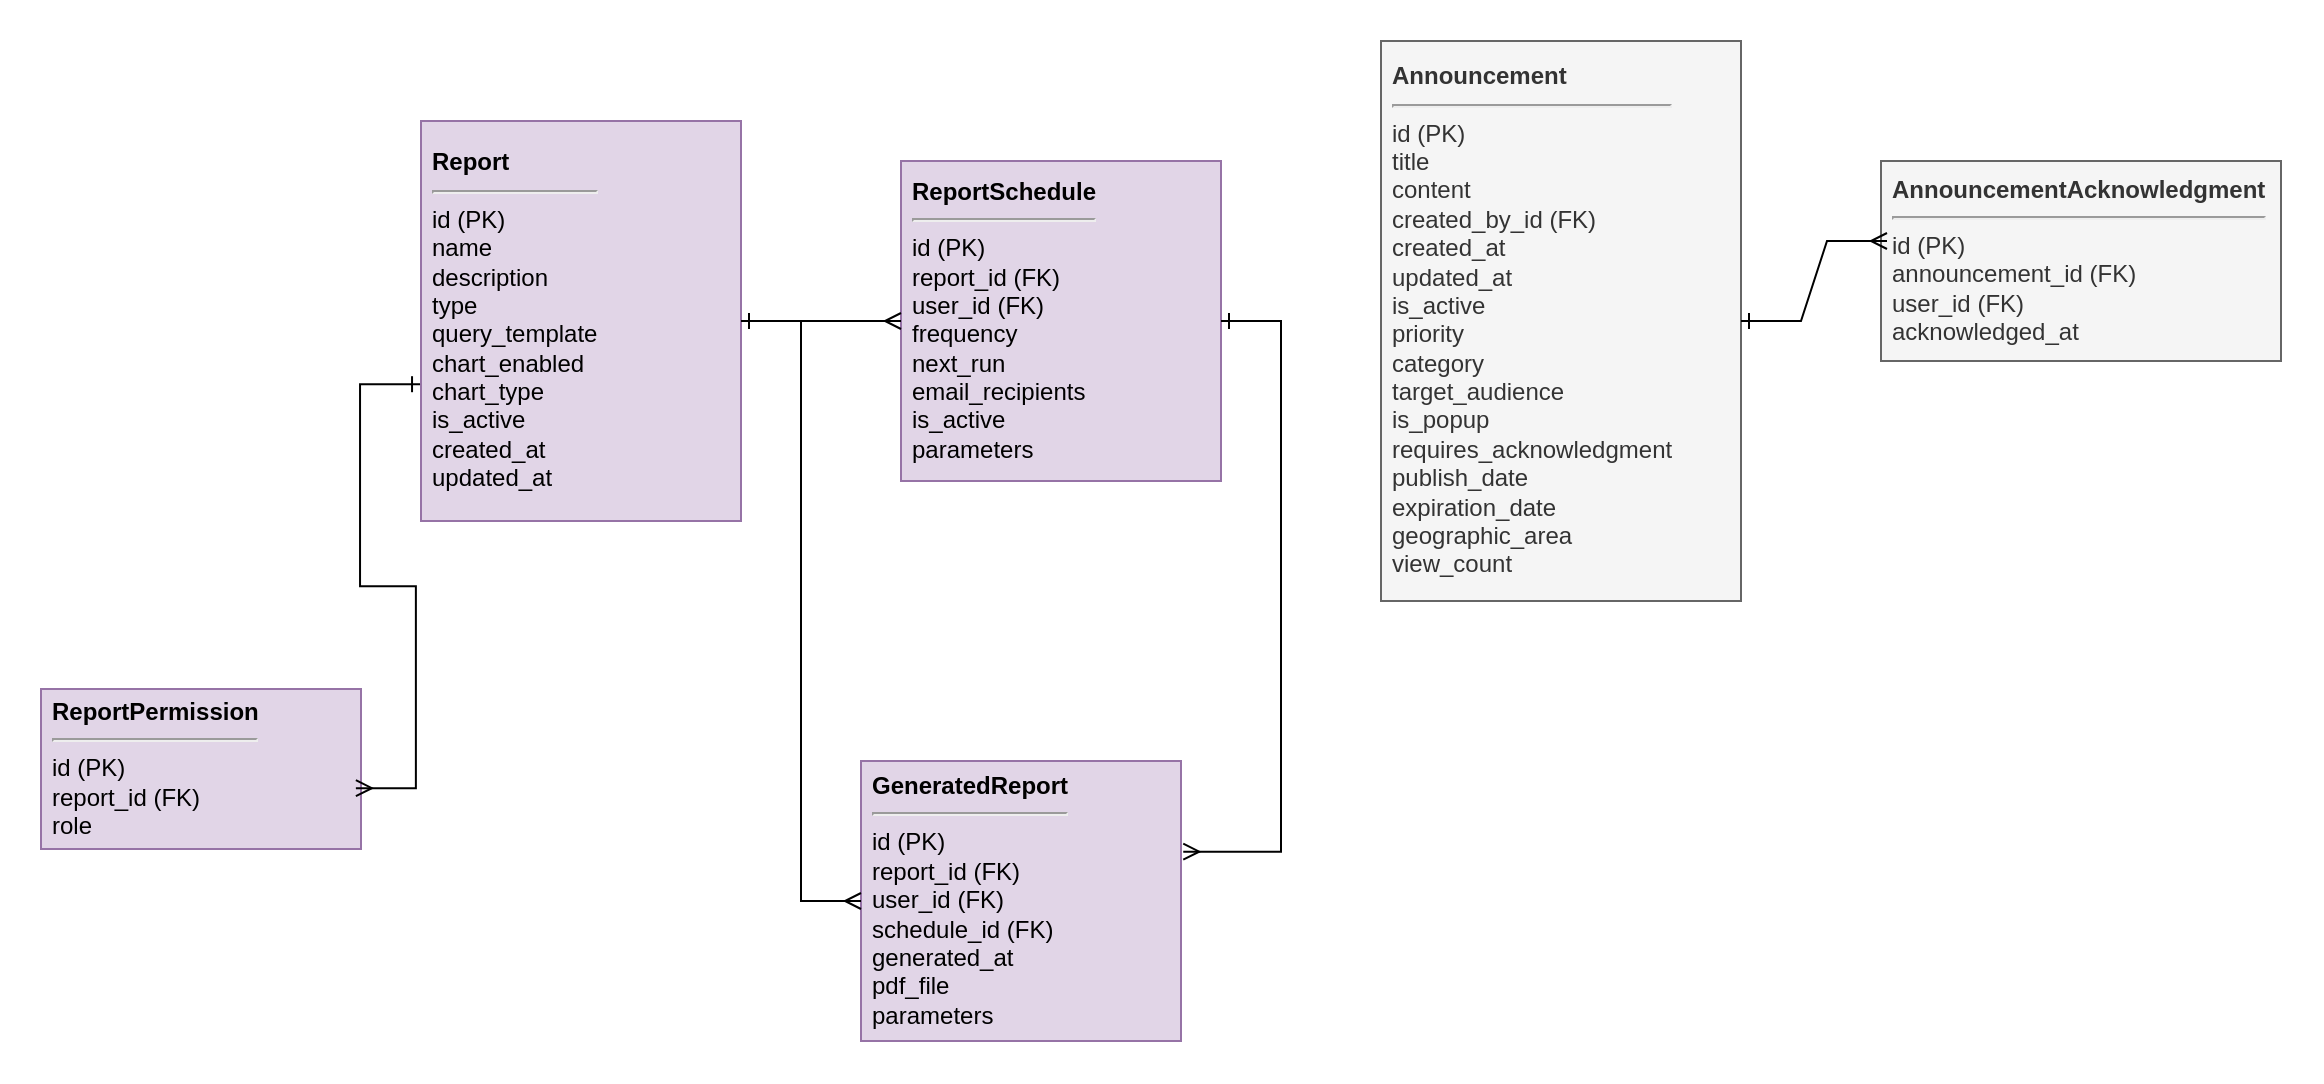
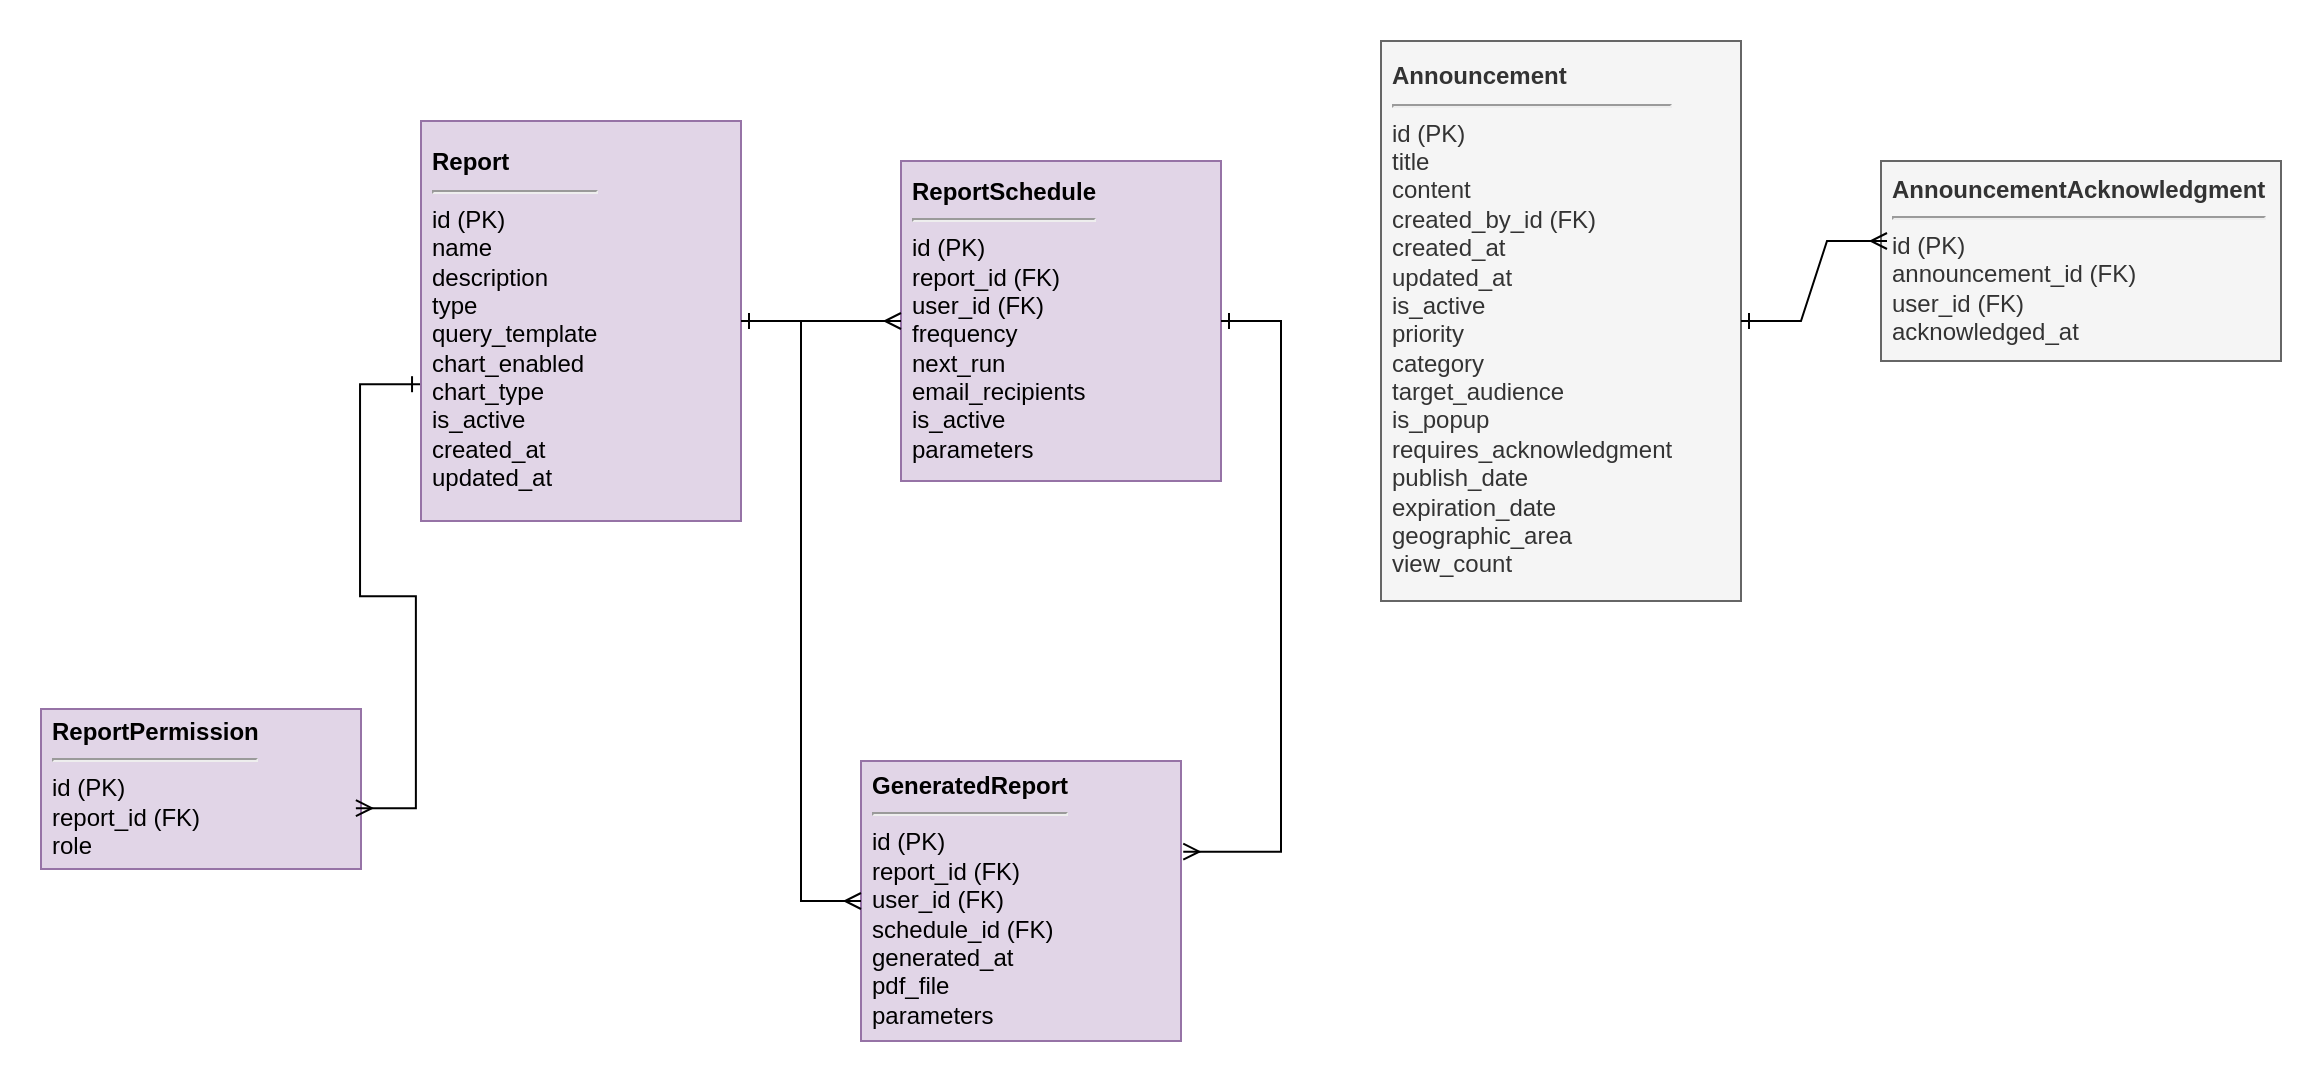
  <mxCell id="0" />
  <mxCell id="1" parent="0" />
  <mxCell id="2" value="&lt;b&gt;Report&lt;/b&gt;&lt;br&gt;&lt;hr&gt;id (PK)&lt;br&gt;name&lt;br&gt;description&lt;br&gt;type&lt;br&gt;query_template&lt;br&gt;chart_enabled&lt;br&gt;chart_type&lt;br&gt;is_active&lt;br&gt;created_at&lt;br&gt;updated_at" style="rounded=0;whiteSpace=wrap;html=1;fillColor=#e1d5e7;strokeColor=#9673a6;align=left;spacingLeft=4;spacingRight=4;" parent="1" vertex="1"><mxGeometry x="210" y="60" width="160" height="200" as="geometry" /></mxCell>
- <mxCell id="3" value="&lt;b&gt;ReportPermission&lt;/b&gt;&lt;br&gt;&lt;hr&gt;id (PK)&lt;br&gt;report_id (FK)&lt;br&gt;role" style="rounded=0;whiteSpace=wrap;html=1;fillColor=#e1d5e7;strokeColor=#9673a6;align=left;spacingLeft=4;spacingRight=4;" parent="1" vertex="1"><mxGeometry x="20" y="344" width="160" height="80" as="geometry" /></mxCell>
+ <mxCell id="3" value="&lt;b&gt;ReportPermission&lt;/b&gt;&lt;br&gt;&lt;hr&gt;id (PK)&lt;br&gt;report_id (FK)&lt;br&gt;role" style="rounded=0;whiteSpace=wrap;html=1;fillColor=#e1d5e7;strokeColor=#9673a6;align=left;spacingLeft=4;spacingRight=4;" parent="1" vertex="1"><mxGeometry x="20" y="354" width="160" height="80" as="geometry" /></mxCell>
  <mxCell id="4" value="&lt;b&gt;ReportSchedule&lt;/b&gt;&lt;br&gt;&lt;hr&gt;id (PK)&lt;br&gt;report_id (FK)&lt;br&gt;user_id (FK)&lt;br&gt;frequency&lt;br&gt;next_run&lt;br&gt;email_recipients&lt;br&gt;is_active&lt;br&gt;parameters" style="rounded=0;whiteSpace=wrap;html=1;fillColor=#e1d5e7;strokeColor=#9673a6;align=left;spacingLeft=4;spacingRight=4;" parent="1" vertex="1"><mxGeometry x="450" y="80" width="160" height="160" as="geometry" /></mxCell>
  <mxCell id="5" value="&lt;b&gt;GeneratedReport&lt;/b&gt;&lt;br&gt;&lt;hr&gt;id (PK)&lt;br&gt;report_id (FK)&lt;br&gt;user_id (FK)&lt;br&gt;schedule_id (FK)&lt;br&gt;generated_at&lt;br&gt;pdf_file&lt;br&gt;parameters" style="rounded=0;whiteSpace=wrap;html=1;fillColor=#e1d5e7;strokeColor=#9673a6;align=left;spacingLeft=4;spacingRight=4;" parent="1" vertex="1"><mxGeometry x="430" y="380" width="160" height="140" as="geometry" /></mxCell>
  <mxCell id="6" value="&lt;b&gt;Announcement&lt;/b&gt;&lt;br&gt;&lt;hr&gt;id (PK)&lt;br&gt;title&lt;br&gt;content&lt;br&gt;created_by_id (FK)&lt;br&gt;created_at&lt;br&gt;updated_at&lt;br&gt;is_active&lt;br&gt;priority&lt;br&gt;category&lt;br&gt;target_audience&lt;br&gt;is_popup&lt;br&gt;requires_acknowledgment&lt;br&gt;publish_date&lt;br&gt;expiration_date&lt;br&gt;geographic_area&lt;br&gt;view_count" style="rounded=0;whiteSpace=wrap;html=1;fillColor=#f5f5f5;strokeColor=#666666;align=left;spacingLeft=4;spacingRight=4;fontColor=#333333;" parent="1" vertex="1"><mxGeometry x="690" y="20" width="180" height="280" as="geometry" /></mxCell>
  <mxCell id="7" value="&lt;b&gt;AnnouncementAcknowledgment&lt;/b&gt;&lt;br&gt;&lt;hr&gt;id (PK)&lt;br&gt;announcement_id (FK)&lt;br&gt;user_id (FK)&lt;br&gt;acknowledged_at" style="rounded=0;whiteSpace=wrap;html=1;fillColor=#f5f5f5;strokeColor=#666666;align=left;spacingLeft=4;spacingRight=4;fontColor=#333333;" parent="1" vertex="1"><mxGeometry x="940" y="80" width="200" height="100" as="geometry" /></mxCell>
  <mxCell id="8" value="" style="edgeStyle=entityRelationEdgeStyle;fontSize=12;html=1;endArrow=ERmany;startArrow=ERone;rounded=0;exitX=-0.003;exitY=0.658;exitDx=0;exitDy=0;entryX=0.984;entryY=0.62;entryDx=0;entryDy=0;startFill=0;exitPerimeter=0;entryPerimeter=0;" parent="1" source="2" target="3" edge="1"><mxGeometry width="100" height="100" relative="1" as="geometry"><mxPoint x="210" y="260" as="sourcePoint" /><mxPoint x="210" y="440" as="targetPoint" /></mxGeometry></mxCell>
  <mxCell id="9" value="" style="edgeStyle=entityRelationEdgeStyle;fontSize=12;html=1;endArrow=ERmany;startArrow=ERone;rounded=0;exitX=1;exitY=0.5;exitDx=0;exitDy=0;entryX=0;entryY=0.5;entryDx=0;entryDy=0;startFill=0;" parent="1" source="2" target="4" edge="1"><mxGeometry width="100" height="100" relative="1" as="geometry"><mxPoint x="380" y="240" as="sourcePoint" /><mxPoint x="480" y="140" as="targetPoint" /></mxGeometry></mxCell>
  <mxCell id="10" value="" style="edgeStyle=entityRelationEdgeStyle;fontSize=12;html=1;endArrow=ERmany;startArrow=ERone;rounded=0;exitX=1;exitY=0.5;exitDx=0;exitDy=0;entryX=0;entryY=0.5;entryDx=0;entryDy=0;startFill=0;" parent="1" source="2" target="5" edge="1"><mxGeometry width="100" height="100" relative="1" as="geometry"><mxPoint x="380" y="240" as="sourcePoint" /><mxPoint x="480" y="140" as="targetPoint" /></mxGeometry></mxCell>
  <mxCell id="11" value="" style="edgeStyle=entityRelationEdgeStyle;fontSize=12;html=1;endArrow=ERmany;startArrow=ERone;rounded=0;entryX=1.007;entryY=0.324;entryDx=0;entryDy=0;startFill=0;entryPerimeter=0;" parent="1" source="4" target="5" edge="1"><mxGeometry width="100" height="100" relative="1" as="geometry"><mxPoint x="380" y="240" as="sourcePoint" /><mxPoint x="480" y="140" as="targetPoint" /></mxGeometry></mxCell>
  <mxCell id="12" value="" style="edgeStyle=entityRelationEdgeStyle;fontSize=12;html=1;endArrow=ERmany;startArrow=ERone;rounded=0;exitX=1;exitY=0.5;exitDx=0;exitDy=0;startFill=0;" parent="1" source="6" edge="1"><mxGeometry width="100" height="100" relative="1" as="geometry"><mxPoint x="380" y="240" as="sourcePoint" /><mxPoint x="943" y="120" as="targetPoint" /></mxGeometry></mxCell>
